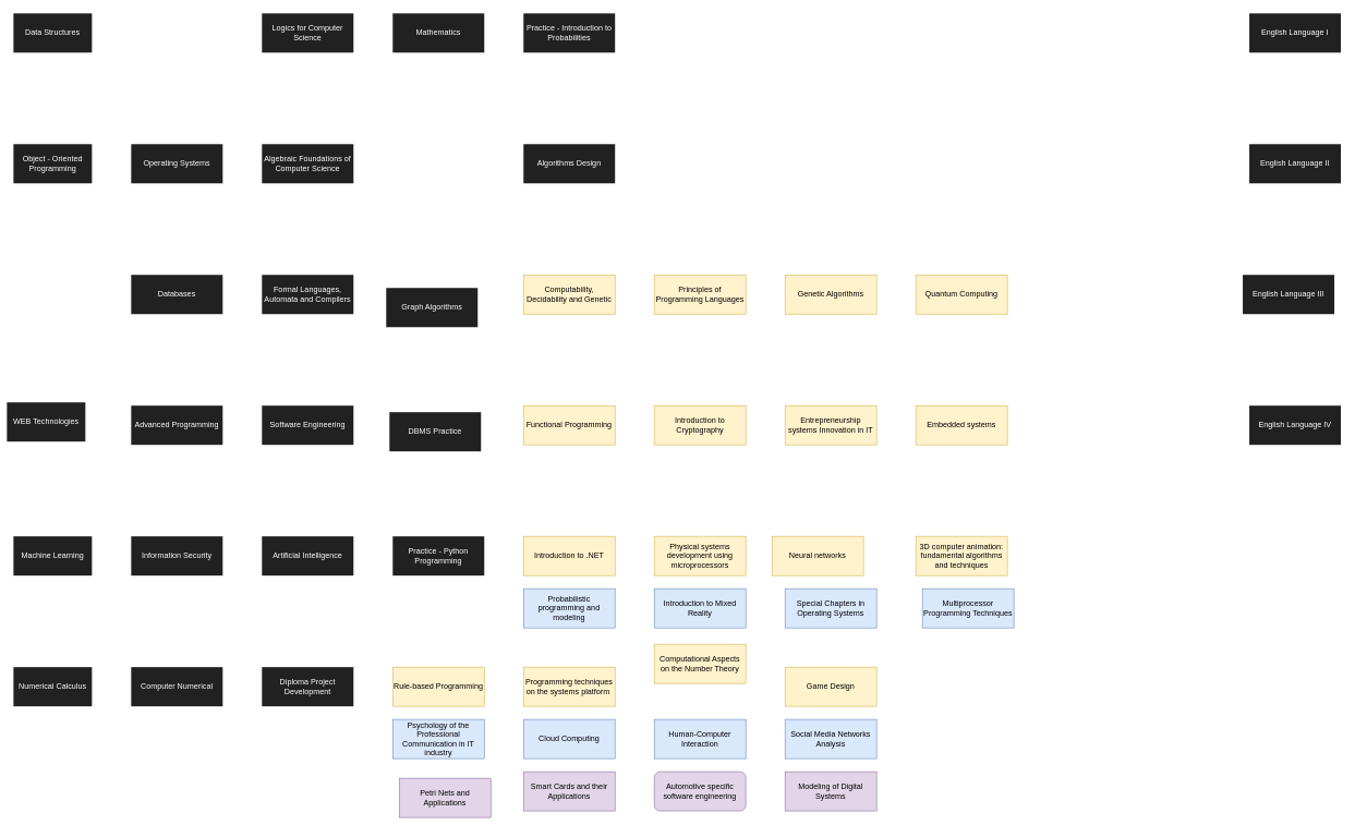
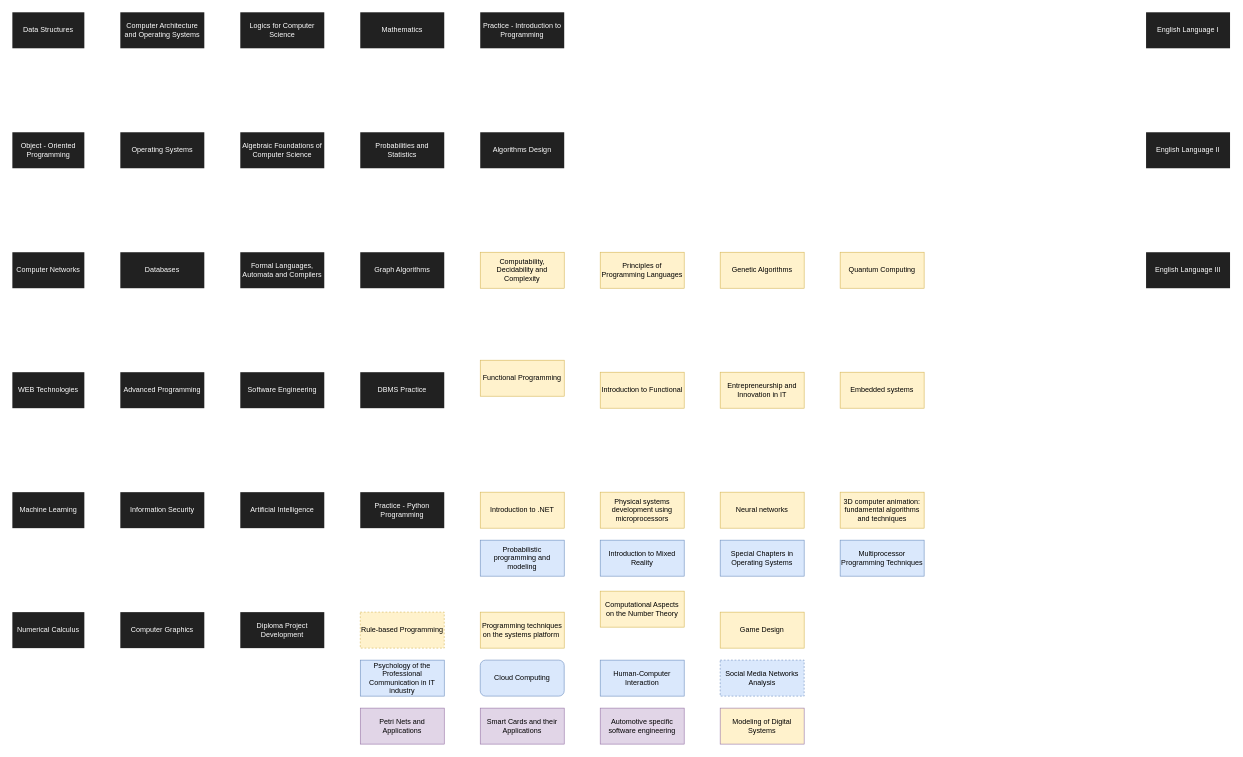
  <mxCell id="0" />
  <mxCell id="1" parent="0" />
  <mxCell id="2" value="Data Structures" style="rounded=0;whiteSpace=wrap;html=1;strokeColor=none;fillColor=#212121;fontColor=#FFFFFF;" vertex="1" parent="1"><mxGeometry x="20" y="20" width="120" height="60" as="geometry" /></mxCell>
+ <mxCell id="3" value="Computer Architecture and Operating Systems" style="rounded=0;whiteSpace=wrap;html=1;strokeColor=none;fillColor=#212121;fontColor=#FFFFFF;" vertex="1" parent="1"><mxGeometry x="200" y="20" width="140" height="60" as="geometry" /></mxCell>
  <mxCell id="4" value="Logics for Computer Science" style="rounded=0;whiteSpace=wrap;html=1;strokeColor=none;fillColor=#212121;fontColor=#FFFFFF;" vertex="1" parent="1"><mxGeometry x="400" y="20" width="140" height="60" as="geometry" /></mxCell>
  <mxCell id="5" value="Mathematics" style="rounded=0;whiteSpace=wrap;html=1;strokeColor=none;fillColor=#212121;fontColor=#FFFFFF;" vertex="1" parent="1"><mxGeometry x="600" y="20" width="140" height="60" as="geometry" /></mxCell>
- <mxCell id="6" value="Practice - Introduction to Probabilities" style="rounded=0;whiteSpace=wrap;html=1;strokeColor=none;fillColor=#212121;fontColor=#FFFFFF;" vertex="1" parent="1"><mxGeometry x="800" y="20" width="140" height="60" as="geometry" /></mxCell>
+ <mxCell id="6" value="Practice - Introduction to Programming" style="rounded=0;whiteSpace=wrap;html=1;strokeColor=none;fillColor=#212121;fontColor=#FFFFFF;" vertex="1" parent="1"><mxGeometry x="800" y="20" width="140" height="60" as="geometry" /></mxCell>
  <mxCell id="7" value="English Language I" style="rounded=0;whiteSpace=wrap;html=1;strokeColor=none;fillColor=#212121;fontColor=#FFFFFF;" vertex="1" parent="1"><mxGeometry x="1910" y="20" width="140" height="60" as="geometry" /></mxCell>
  <mxCell id="8" value="Object - Oriented Programming" style="rounded=0;whiteSpace=wrap;html=1;strokeColor=none;fillColor=#212121;fontColor=#FFFFFF;" vertex="1" parent="1"><mxGeometry x="20" y="220" width="120" height="60" as="geometry" /></mxCell>
  <mxCell id="9" value="Operating Systems" style="rounded=0;whiteSpace=wrap;html=1;strokeColor=none;fillColor=#212121;fontColor=#FFFFFF;" vertex="1" parent="1"><mxGeometry x="200" y="220" width="140" height="60" as="geometry" /></mxCell>
  <mxCell id="10" value="Algebraic Foundations of Computer Science" style="rounded=0;whiteSpace=wrap;html=1;strokeColor=none;fillColor=#212121;fontColor=#FFFFFF;" vertex="1" parent="1"><mxGeometry x="400" y="220" width="140" height="60" as="geometry" /></mxCell>
+ <mxCell id="11" value="Probabilities and Statistics" style="rounded=0;whiteSpace=wrap;html=1;strokeColor=none;fillColor=#212121;fontColor=#FFFFFF;" vertex="1" parent="1"><mxGeometry x="600" y="220" width="140" height="60" as="geometry" /></mxCell>
  <mxCell id="12" value="Algorithms Design" style="rounded=0;whiteSpace=wrap;html=1;strokeColor=none;fillColor=#212121;fontColor=#FFFFFF;" vertex="1" parent="1"><mxGeometry x="800" y="220" width="140" height="60" as="geometry" /></mxCell>
  <mxCell id="13" value="English Language II" style="rounded=0;whiteSpace=wrap;html=1;strokeColor=none;fillColor=#212121;fontColor=#FFFFFF;" vertex="1" parent="1"><mxGeometry x="1910" y="220" width="140" height="60" as="geometry" /></mxCell>
+ <mxCell id="14" value="Computer Networks" style="rounded=0;whiteSpace=wrap;html=1;strokeColor=none;fillColor=#212121;fontColor=#FFFFFF;" vertex="1" parent="1"><mxGeometry x="20" y="420" width="120" height="60" as="geometry" /></mxCell>
  <mxCell id="15" value="Databases" style="rounded=0;whiteSpace=wrap;html=1;strokeColor=none;fillColor=#212121;fontColor=#FFFFFF;" vertex="1" parent="1"><mxGeometry x="200" y="420" width="140" height="60" as="geometry" /></mxCell>
  <mxCell id="16" value="Formal Languages, Automata and Compilers" style="rounded=0;whiteSpace=wrap;html=1;strokeColor=none;fillColor=#212121;fontColor=#FFFFFF;" vertex="1" parent="1"><mxGeometry x="400" y="420" width="140" height="60" as="geometry" /></mxCell>
- <mxCell id="17" value="Graph Algorithms" style="rounded=0;whiteSpace=wrap;html=1;strokeColor=none;fillColor=#212121;fontColor=#FFFFFF;" vertex="1" parent="1"><mxGeometry x="590" y="440" width="140" height="60" as="geometry" /></mxCell>
- <mxCell id="18" value="English Language III" style="rounded=0;whiteSpace=wrap;html=1;strokeColor=none;fillColor=#212121;fontColor=#FFFFFF;" vertex="1" parent="1"><mxGeometry x="1900" y="420" width="140" height="60" as="geometry" /></mxCell>
- <mxCell id="19" value="WEB Technologies" style="rounded=0;whiteSpace=wrap;html=1;strokeColor=none;fillColor=#212121;fontColor=#FFFFFF;" vertex="1" parent="1"><mxGeometry x="10" y="615" width="120" height="60" as="geometry" /></mxCell>
+ <mxCell id="17" value="Graph Algorithms" style="rounded=0;whiteSpace=wrap;html=1;strokeColor=none;fillColor=#212121;fontColor=#FFFFFF;" vertex="1" parent="1"><mxGeometry x="600" y="420" width="140" height="60" as="geometry" /></mxCell>
+ <mxCell id="18" value="English Language III" style="rounded=0;whiteSpace=wrap;html=1;strokeColor=none;fillColor=#212121;fontColor=#FFFFFF;" vertex="1" parent="1"><mxGeometry x="1910" y="420" width="140" height="60" as="geometry" /></mxCell>
+ <mxCell id="19" value="WEB Technologies" style="rounded=0;whiteSpace=wrap;html=1;strokeColor=none;fillColor=#212121;fontColor=#FFFFFF;" vertex="1" parent="1"><mxGeometry x="20" y="620" width="120" height="60" as="geometry" /></mxCell>
  <mxCell id="20" value="Advanced Programming" style="rounded=0;whiteSpace=wrap;html=1;strokeColor=none;fillColor=#212121;fontColor=#FFFFFF;" vertex="1" parent="1"><mxGeometry x="200" y="620" width="140" height="60" as="geometry" /></mxCell>
  <mxCell id="21" value="Software Engineering" style="rounded=0;whiteSpace=wrap;html=1;strokeColor=none;fillColor=#212121;fontColor=#FFFFFF;" vertex="1" parent="1"><mxGeometry x="400" y="620" width="140" height="60" as="geometry" /></mxCell>
- <mxCell id="22" value="DBMS Practice" style="rounded=0;whiteSpace=wrap;html=1;strokeColor=none;fillColor=#212121;fontColor=#FFFFFF;" vertex="1" parent="1"><mxGeometry x="595" y="630" width="140" height="60" as="geometry" /></mxCell>
- <mxCell id="23" value="English Language IV" style="rounded=0;whiteSpace=wrap;html=1;strokeColor=none;fillColor=#212121;fontColor=#FFFFFF;" vertex="1" parent="1"><mxGeometry x="1910" y="620" width="140" height="60" as="geometry" /></mxCell>
+ <mxCell id="22" value="DBMS Practice" style="rounded=0;whiteSpace=wrap;html=1;strokeColor=none;fillColor=#212121;fontColor=#FFFFFF;" vertex="1" parent="1"><mxGeometry x="600" y="620" width="140" height="60" as="geometry" /></mxCell>
  <mxCell id="24" value="Machine Learning" style="rounded=0;whiteSpace=wrap;html=1;strokeColor=none;fillColor=#212121;fontColor=#FFFFFF;" vertex="1" parent="1"><mxGeometry x="20" y="820" width="120" height="60" as="geometry" /></mxCell>
  <mxCell id="25" value="Information Security" style="rounded=0;whiteSpace=wrap;html=1;strokeColor=none;fillColor=#212121;fontColor=#FFFFFF;" vertex="1" parent="1"><mxGeometry x="200" y="820" width="140" height="60" as="geometry" /></mxCell>
  <mxCell id="26" value="Artificial Intelligence" style="rounded=0;whiteSpace=wrap;html=1;strokeColor=none;fillColor=#212121;fontColor=#FFFFFF;" vertex="1" parent="1"><mxGeometry x="400" y="820" width="140" height="60" as="geometry" /></mxCell>
  <mxCell id="27" value="Practice - Python Programming" style="rounded=0;whiteSpace=wrap;html=1;strokeColor=none;fillColor=#212121;fontColor=#FFFFFF;" vertex="1" parent="1"><mxGeometry x="600" y="820" width="140" height="60" as="geometry" /></mxCell>
  <mxCell id="28" value="Numerical Calculus" style="rounded=0;whiteSpace=wrap;html=1;strokeColor=none;fillColor=#212121;fontColor=#FFFFFF;" vertex="1" parent="1"><mxGeometry x="20" y="1020" width="120" height="60" as="geometry" /></mxCell>
- <mxCell id="29" value="Computer Numerical" style="rounded=0;whiteSpace=wrap;html=1;strokeColor=none;fillColor=#212121;fontColor=#FFFFFF;" vertex="1" parent="1"><mxGeometry x="200" y="1020" width="140" height="60" as="geometry" /></mxCell>
+ <mxCell id="29" value="Computer Graphics" style="rounded=0;whiteSpace=wrap;html=1;strokeColor=none;fillColor=#212121;fontColor=#FFFFFF;" vertex="1" parent="1"><mxGeometry x="200" y="1020" width="140" height="60" as="geometry" /></mxCell>
  <mxCell id="30" value="Diploma Project Development" style="rounded=0;whiteSpace=wrap;html=1;strokeColor=none;fillColor=#212121;fontColor=#FFFFFF;" vertex="1" parent="1"><mxGeometry x="400" y="1020" width="140" height="60" as="geometry" /></mxCell>
  <mxCell id="31" value="Principles of Programming Languages" style="rounded=0;whiteSpace=wrap;html=1;strokeColor=#d6b656;fillColor=#fff2cc;" vertex="1" parent="1"><mxGeometry x="1000" y="420" width="140" height="60" as="geometry" /></mxCell>
  <mxCell id="32" value="Genetic Algorithms" style="rounded=0;whiteSpace=wrap;html=1;strokeColor=#d6b656;fillColor=#fff2cc;" vertex="1" parent="1"><mxGeometry x="1200" y="420" width="140" height="60" as="geometry" /></mxCell>
  <mxCell id="33" value="Quantum Computing" style="rounded=0;whiteSpace=wrap;html=1;strokeColor=#d6b656;fillColor=#fff2cc;" vertex="1" parent="1"><mxGeometry x="1400" y="420" width="140" height="60" as="geometry" /></mxCell>
- <mxCell id="34" value="Computability, Decidability and Genetic" style="rounded=0;whiteSpace=wrap;html=1;strokeColor=#d6b656;fillColor=#fff2cc;" vertex="1" parent="1"><mxGeometry x="800" y="420" width="140" height="60" as="geometry" /></mxCell>
- <mxCell id="35" value="Introduction to Cryptography" style="rounded=0;whiteSpace=wrap;html=1;strokeColor=#d6b656;fillColor=#fff2cc;" vertex="1" parent="1"><mxGeometry x="1000" y="620" width="140" height="60" as="geometry" /></mxCell>
- <mxCell id="36" value="Entrepreneurship systems Innovation in IT" style="rounded=0;whiteSpace=wrap;html=1;strokeColor=#d6b656;fillColor=#fff2cc;" vertex="1" parent="1"><mxGeometry x="1200" y="620" width="140" height="60" as="geometry" /></mxCell>
+ <mxCell id="34" value="Computability, Decidability and Complexity" style="rounded=0;whiteSpace=wrap;html=1;strokeColor=#d6b656;fillColor=#fff2cc;" vertex="1" parent="1"><mxGeometry x="800" y="420" width="140" height="60" as="geometry" /></mxCell>
+ <mxCell id="35" value="Introduction to Functional" style="rounded=0;whiteSpace=wrap;html=1;strokeColor=#d6b656;fillColor=#fff2cc;" vertex="1" parent="1"><mxGeometry x="1000" y="620" width="140" height="60" as="geometry" /></mxCell>
+ <mxCell id="36" value="Entrepreneurship and Innovation in IT" style="rounded=0;whiteSpace=wrap;html=1;strokeColor=#d6b656;fillColor=#fff2cc;" vertex="1" parent="1"><mxGeometry x="1200" y="620" width="140" height="60" as="geometry" /></mxCell>
  <mxCell id="37" value="Embedded systems" style="rounded=0;whiteSpace=wrap;html=1;strokeColor=#d6b656;fillColor=#fff2cc;" vertex="1" parent="1"><mxGeometry x="1400" y="620" width="140" height="60" as="geometry" /></mxCell>
- <mxCell id="38" value="Functional Programming" style="rounded=0;whiteSpace=wrap;html=1;strokeColor=#d6b656;fillColor=#fff2cc;" vertex="1" parent="1"><mxGeometry x="800" y="620" width="140" height="60" as="geometry" /></mxCell>
+ <mxCell id="38" value="Functional Programming" style="rounded=0;whiteSpace=wrap;html=1;strokeColor=#d6b656;fillColor=#fff2cc;" vertex="1" parent="1"><mxGeometry x="800" y="600" width="140" height="60" as="geometry" /></mxCell>
  <mxCell id="39" value="Physical systems development using microprocessors" style="rounded=0;whiteSpace=wrap;html=1;strokeColor=#d6b656;fillColor=#fff2cc;" vertex="1" parent="1"><mxGeometry x="1000" y="820" width="140" height="60" as="geometry" /></mxCell>
- <mxCell id="40" value="Neural networks" style="rounded=0;whiteSpace=wrap;html=1;strokeColor=#d6b656;fillColor=#fff2cc;" vertex="1" parent="1"><mxGeometry x="1180" y="820" width="140" height="60" as="geometry" /></mxCell>
+ <mxCell id="40" value="Neural networks" style="rounded=0;whiteSpace=wrap;html=1;strokeColor=#d6b656;fillColor=#fff2cc;" vertex="1" parent="1"><mxGeometry x="1200" y="820" width="140" height="60" as="geometry" /></mxCell>
  <mxCell id="41" value="3D computer animation: fundamental algorithms and techniques" style="rounded=0;whiteSpace=wrap;html=1;strokeColor=#d6b656;fillColor=#fff2cc;" vertex="1" parent="1"><mxGeometry x="1400" y="820" width="140" height="60" as="geometry" /></mxCell>
  <mxCell id="42" value="Introduction to .NET" style="rounded=0;whiteSpace=wrap;html=1;strokeColor=#d6b656;fillColor=#fff2cc;" vertex="1" parent="1"><mxGeometry x="800" y="820" width="140" height="60" as="geometry" /></mxCell>
  <mxCell id="43" value="Introduction to Mixed Reality" style="rounded=0;whiteSpace=wrap;html=1;strokeColor=#6c8ebf;fillColor=#dae8fc;" vertex="1" parent="1"><mxGeometry x="1000" y="900" width="140" height="60" as="geometry" /></mxCell>
  <mxCell id="44" value="Special Chapters in Operating Systems" style="rounded=0;whiteSpace=wrap;html=1;strokeColor=#6c8ebf;fillColor=#dae8fc;" vertex="1" parent="1"><mxGeometry x="1200" y="900" width="140" height="60" as="geometry" /></mxCell>
- <mxCell id="45" value="Multiprocessor Programming Techniques" style="rounded=0;whiteSpace=wrap;html=1;strokeColor=#6c8ebf;fillColor=#dae8fc;" vertex="1" parent="1"><mxGeometry x="1410" y="900" width="140" height="60" as="geometry" /></mxCell>
+ <mxCell id="45" value="Multiprocessor Programming Techniques" style="rounded=0;whiteSpace=wrap;html=1;strokeColor=#6c8ebf;fillColor=#dae8fc;" vertex="1" parent="1"><mxGeometry x="1400" y="900" width="140" height="60" as="geometry" /></mxCell>
  <mxCell id="46" value="Probabilistic programming and modeling" style="rounded=0;whiteSpace=wrap;html=1;strokeColor=#6c8ebf;fillColor=#dae8fc;" vertex="1" parent="1"><mxGeometry x="800" y="900" width="140" height="60" as="geometry" /></mxCell>
  <mxCell id="47" value="Programming techniques on the systems platform&amp;nbsp;" style="rounded=0;whiteSpace=wrap;html=1;strokeColor=#d6b656;fillColor=#fff2cc;" vertex="1" parent="1"><mxGeometry x="800" y="1020" width="140" height="60" as="geometry" /></mxCell>
  <mxCell id="48" value="Game Design" style="rounded=0;whiteSpace=wrap;html=1;strokeColor=#d6b656;fillColor=#fff2cc;" vertex="1" parent="1"><mxGeometry x="1200" y="1020" width="140" height="60" as="geometry" /></mxCell>
- <mxCell id="49" value="Rule-based Programming" style="rounded=0;whiteSpace=wrap;html=1;strokeColor=#d6b656;fillColor=#fff2cc;" vertex="1" parent="1"><mxGeometry x="600" y="1020" width="140" height="60" as="geometry" /></mxCell>
- <mxCell id="50" value="Cloud Computing" style="rounded=0;whiteSpace=wrap;html=1;strokeColor=#6c8ebf;fillColor=#dae8fc;" vertex="1" parent="1"><mxGeometry x="800" y="1100" width="140" height="60" as="geometry" /></mxCell>
+ <mxCell id="49" value="Rule-based Programming" style="rounded=0;whiteSpace=wrap;html=1;strokeColor=#d6b656;fillColor=#fff2cc;dashed=1;" vertex="1" parent="1"><mxGeometry x="600" y="1020" width="140" height="60" as="geometry" /></mxCell>
+ <mxCell id="50" value="Cloud Computing" style="whiteSpace=wrap;html=1;strokeColor=#6c8ebf;fillColor=#dae8fc;rounded=1;" vertex="1" parent="1"><mxGeometry x="800" y="1100" width="140" height="60" as="geometry" /></mxCell>
  <mxCell id="51" value="Human-Computer Interaction" style="rounded=0;whiteSpace=wrap;html=1;strokeColor=#6c8ebf;fillColor=#dae8fc;" vertex="1" parent="1"><mxGeometry x="1000" y="1100" width="140" height="60" as="geometry" /></mxCell>
  <mxCell id="52" value="Psychology of the Professional Communication in IT industry" style="rounded=0;whiteSpace=wrap;html=1;strokeColor=#6c8ebf;fillColor=#dae8fc;" vertex="1" parent="1"><mxGeometry x="600" y="1100" width="140" height="60" as="geometry" /></mxCell>
  <mxCell id="53" value="Smart Cards and their Applications" style="rounded=0;whiteSpace=wrap;html=1;strokeColor=#9673a6;fillColor=#e1d5e7;" vertex="1" parent="1"><mxGeometry x="800" y="1180" width="140" height="60" as="geometry" /></mxCell>
- <mxCell id="54" value="Automotive specific software engineering" style="whiteSpace=wrap;html=1;strokeColor=#9673a6;fillColor=#e1d5e7;rounded=1;" vertex="1" parent="1"><mxGeometry x="1000" y="1180" width="140" height="60" as="geometry" /></mxCell>
- <mxCell id="55" value="Petri Nets and Applications" style="rounded=0;whiteSpace=wrap;html=1;strokeColor=#9673a6;fillColor=#e1d5e7;" vertex="1" parent="1"><mxGeometry x="610" y="1190" width="140" height="60" as="geometry" /></mxCell>
- <mxCell id="56" value="Social Media Networks Analysis " style="rounded=0;whiteSpace=wrap;html=1;strokeColor=#6c8ebf;fillColor=#dae8fc;" vertex="1" parent="1"><mxGeometry x="1200" y="1100" width="140" height="60" as="geometry" /></mxCell>
+ <mxCell id="54" value="Automotive specific software engineering" style="rounded=0;whiteSpace=wrap;html=1;strokeColor=#9673a6;fillColor=#e1d5e7;" vertex="1" parent="1"><mxGeometry x="1000" y="1180" width="140" height="60" as="geometry" /></mxCell>
+ <mxCell id="55" value="Petri Nets and Applications" style="rounded=0;whiteSpace=wrap;html=1;strokeColor=#9673a6;fillColor=#e1d5e7;" vertex="1" parent="1"><mxGeometry x="600" y="1180" width="140" height="60" as="geometry" /></mxCell>
+ <mxCell id="56" value="Social Media Networks Analysis " style="rounded=0;whiteSpace=wrap;html=1;strokeColor=#6c8ebf;fillColor=#dae8fc;dashed=1;" vertex="1" parent="1"><mxGeometry x="1200" y="1100" width="140" height="60" as="geometry" /></mxCell>
  <mxCell id="57" value="Computational Aspects on the Number Theory" style="rounded=0;whiteSpace=wrap;html=1;strokeColor=#d6b656;fillColor=#fff2cc;" vertex="1" parent="1"><mxGeometry x="1000" y="985" width="140" height="60" as="geometry" /></mxCell>
- <mxCell id="58" value="Modeling of Digital Systems" style="rounded=0;whiteSpace=wrap;html=1;strokeColor=#9673a6;fillColor=#e1d5e7;" vertex="1" parent="1"><mxGeometry x="1200" y="1180" width="140" height="60" as="geometry" /></mxCell>
+ <mxCell id="58" value="Modeling of Digital Systems" style="rounded=0;whiteSpace=wrap;html=1;strokeColor=#9673a6;fillColor=#fff2cc;" vertex="1" parent="1"><mxGeometry x="1200" y="1180" width="140" height="60" as="geometry" /></mxCell>
